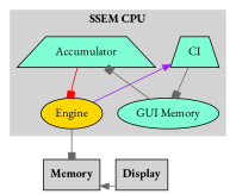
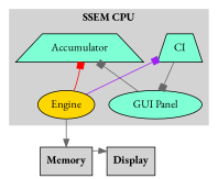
  digraph {
    fontname="EB Garamond"
    node [fillcolor=aquamarine fontname="EB Garamond" shape=trapezium style=filled]
    edge [arrowhead=box color=gray40 fontname="EB Garamond"]
    n1 [label=CI]
    n2 [label=Accumulator]
    n3 [fillcolor=gold label=Engine shape=ellipse]
-   n4 [label="GUI Memory" shape=ellipse]
+   n4 [label="GUI Panel" shape=ellipse]
    n5 [label=<<B>Memory</B>> shape=rect fillcolor=""]
    n6 [label=<<B>Display</B>> shape=rect fillcolor=""]
    subgraph cluster_1 {
      color=lightgrey
      fillcolor=lightgrey
      label=<<B>SSEM CPU</B>>
      style=filled
      subgraph sub_2 {
        color=lightgrey
        fillcolor=lightgrey
        label=<<B>SSEM CPU</B>>
        rank=source
        style=filled
        n1
        n2
      }
      subgraph sub_3 {
        color=lightgrey
        fillcolor=lightgrey
        label=<<B>SSEM CPU</B>>
        rank=same
        style=filled
        n3
        n4
      }
    }
    subgraph sub_4 {
      rank=same
      n5
      n6
    }
    n1 -> n4
-   n3 -> n1 [arrowhead=normal color=purple]
-   n2 -> n3 [color=red]
-   n3 -> n5
+   n3 -> n1 [color=purple]
+   n3 -> n2 [color=red]
+   n3 -> n5 [arrowhead=normal]
    n4 -> n2
-   n6 -> n5 [arrowhead=normal]
+   n5 -> n6 [arrowhead=normal]
  }
